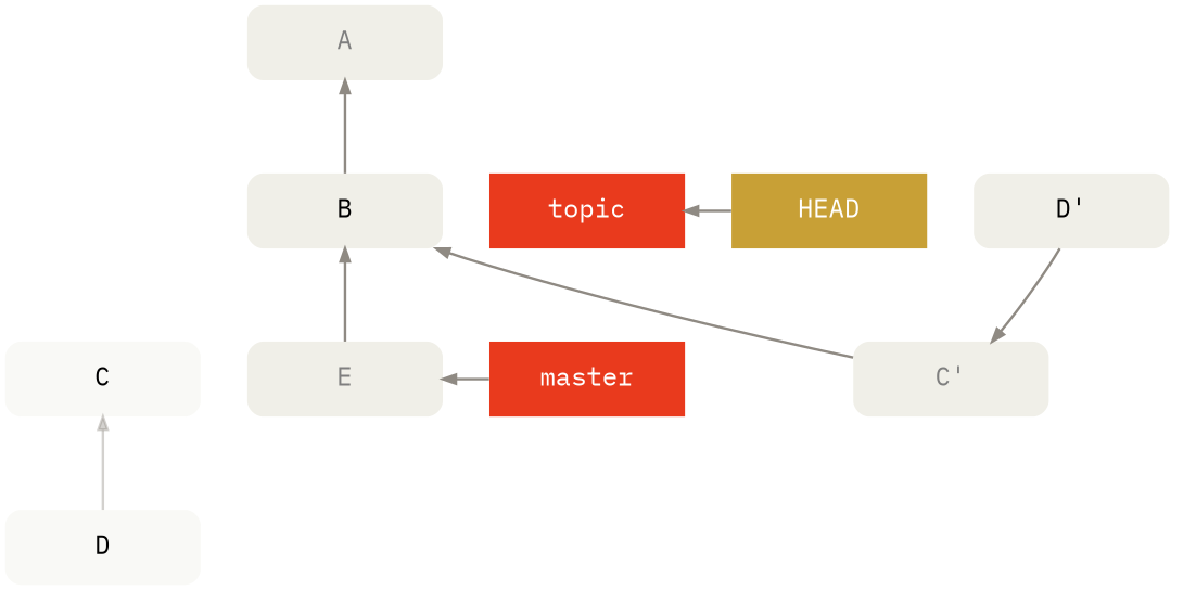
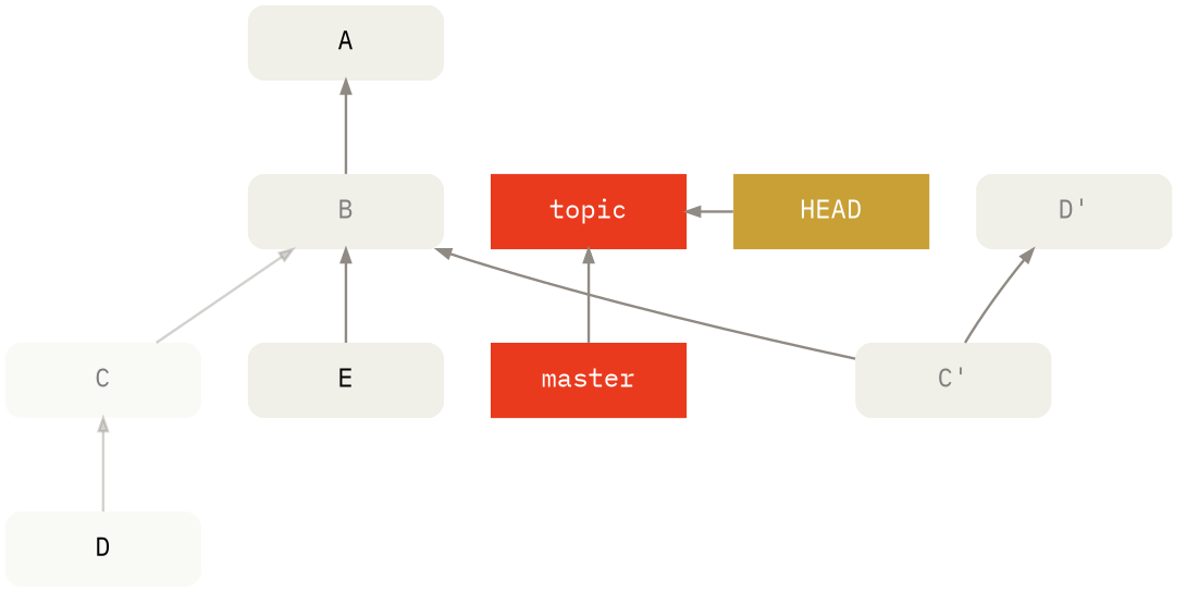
  digraph {
    fontname="IBM Plex Mono"
    nodesep=.5
    rankdir=TB
    ranksep=1
    node [fillcolor="#f0efe8" fontname="IBM Plex Mono" fontsize=20 group=master margin=".45,.25" penwidth=0 shape=box style="rounded,filled"]
    edge [color="#8f8a83" dir=back fontname="IBM Plex Mono" penwidth=2]
-   n1 [label="D'" width=2.1]
+   n1 [label="D'" width=2.1 fontcolor="#7f7f7f"]
    topic [fillcolor="#e93a1d" fontcolor="#ffffff" style=filled width=2.1]
    HEAD [fillcolor="#c8a036" fontcolor="#ffffff" style=filled width=2.1]
-   E [width=2.1 fontcolor="#7f7f7f"]
+   E [width=2.1]
    master [fillcolor="#e93a1d" fontcolor="#ffffff" style=filled width=2.1]
    n6 [fontcolor="#7f7f7f" label="C'" width=2.1]
-   A [width=2.1 fontcolor="#7f7f7f"]
-   B [width=2.1]
-   C [fillcolor="#f0efe864" fontcolor=black group=topic width=2.1]
+   A [width=2.1]
+   B [width=2.1 fontcolor="#7f7f7f"]
+   C [fillcolor="#f0efe864" fontcolor="#7f7f7f" group=topic width=2.1]
    D [fillcolor="#f0efe864" fontcolor=black group=topic width=2.1]
    subgraph cluster_1 {
      color=invis
      subgraph sub_2 {
        color=invis
        rank=same
        n1
        topic
        HEAD
      }
    }
    subgraph cluster_3 {
      color=invis
      subgraph sub_4 {
        color=invis
        rank=same
        E
        master
      }
    }
    topic -> HEAD
-   E -> master
-   n6 -> n1
+   topic -> master
+   n1 -> n6
    A -> B
    B -> E
    B -> n6
+   B -> C [color="#8f8a8364"]
    C -> D [color="#8f8a8364"]
  }
